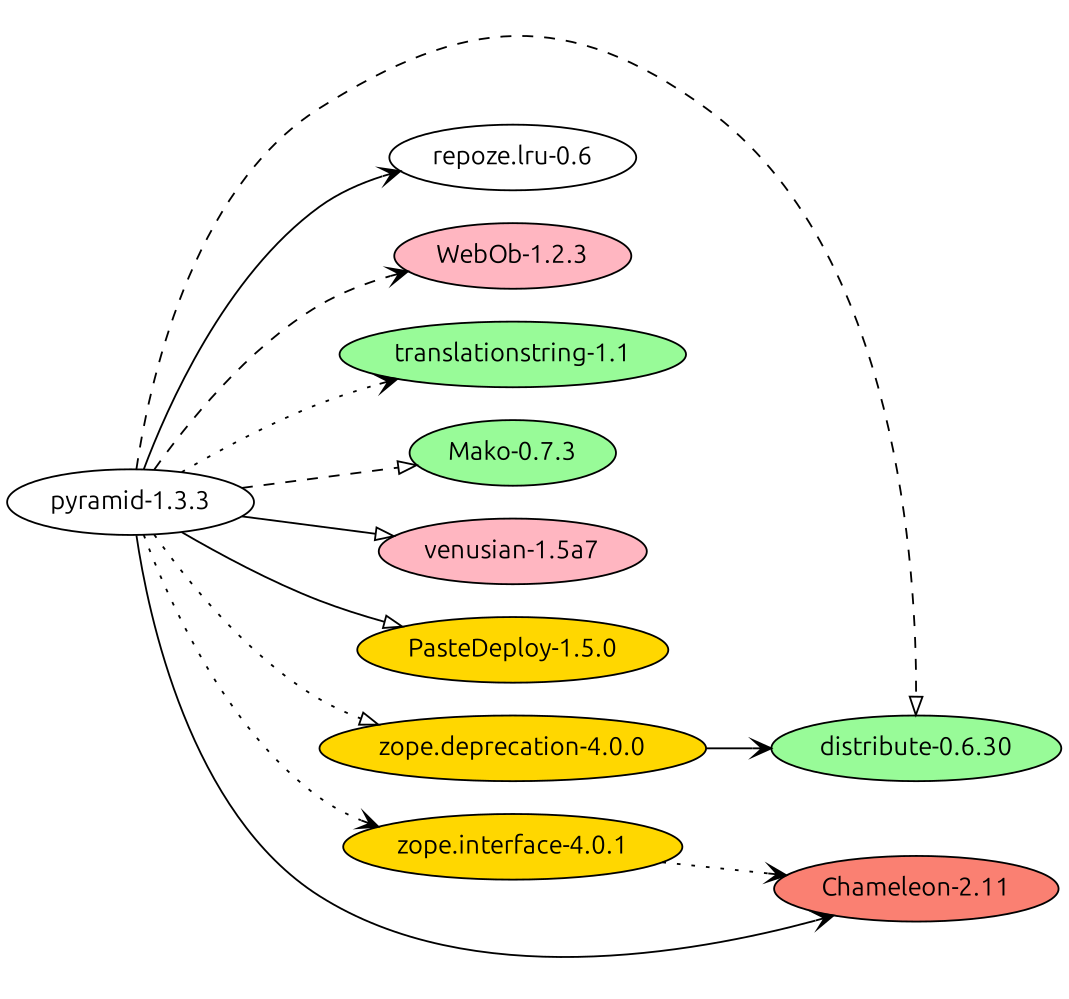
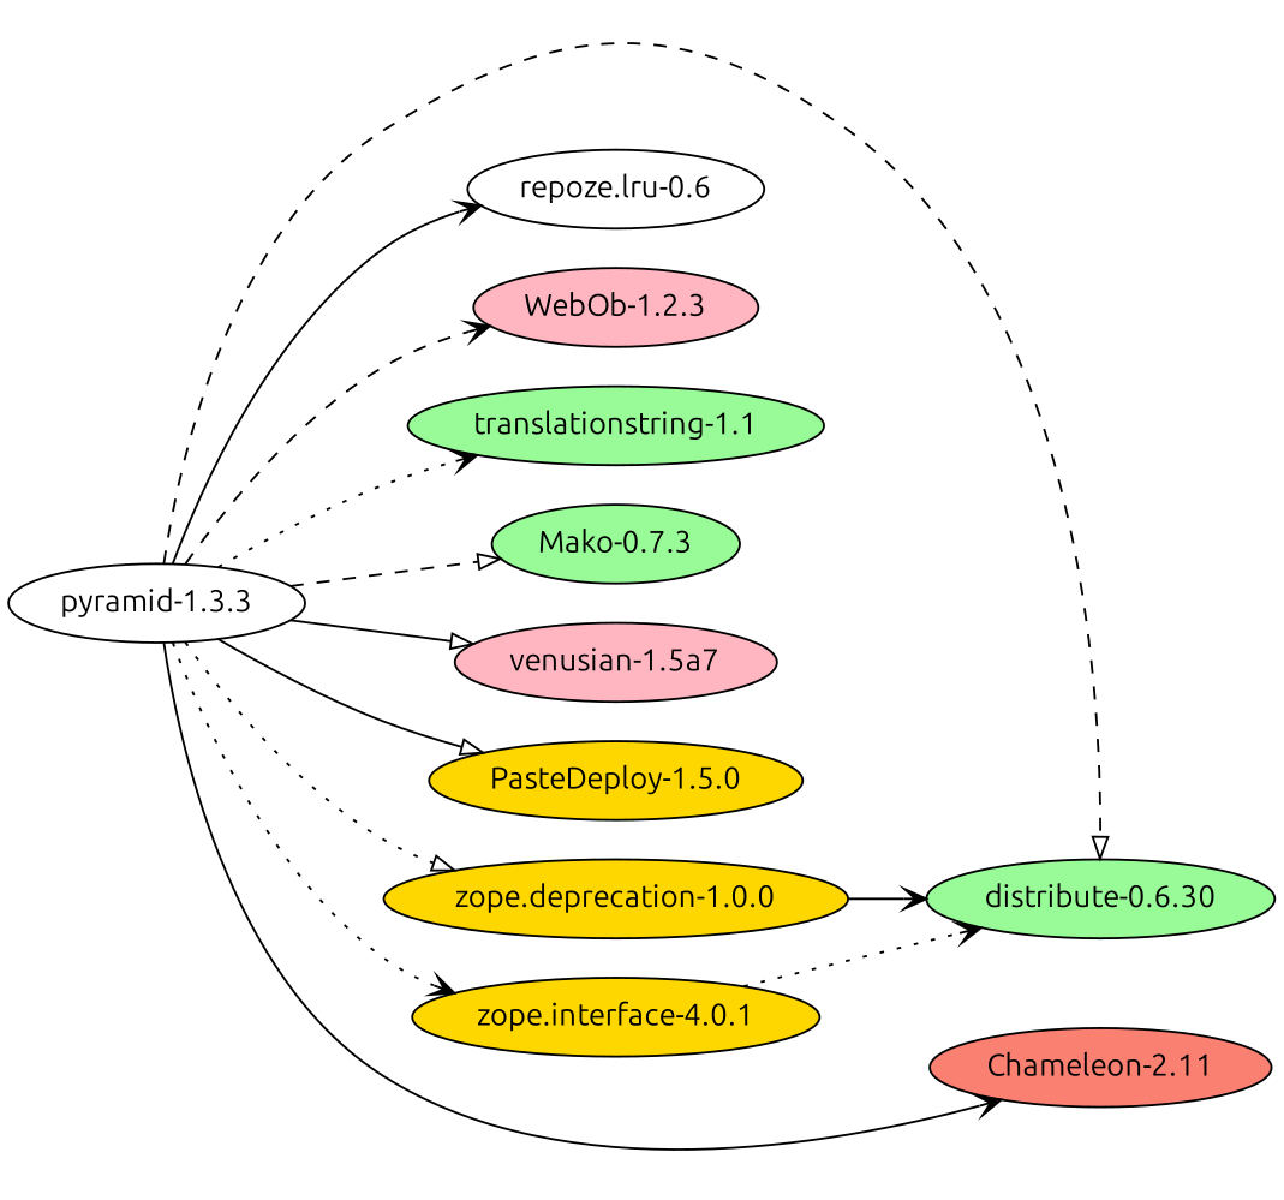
  strict digraph {
    fontname=Ubuntu
    rankdir=LR
    node [fillcolor=palegreen fontname=Ubuntu style=filled]
    edge [arrowhead=vee fontname=Ubuntu style=solid]
    "distribute-0.6.30"
    "pyramid-1.3.3" [fillcolor=white]
    "repoze.lru-0.6" [fillcolor=white]
    "WebOb-1.2.3" [fillcolor=lightpink]
    "translationstring-1.1"
    "Mako-0.7.3"
    n7 [fillcolor=lightpink label="venusian-1.5a7"]
    "PasteDeploy-1.5.0" [fillcolor=gold]
    "zope.interface-4.0.1" [fillcolor=gold]
    "Chameleon-2.11" [fillcolor=salmon]
-   "zope.deprecation-4.0.0" [fillcolor=gold]
+   "zope.deprecation-4.0.0" [fillcolor=gold label="zope.deprecation-1.0.0"]
    "pyramid-1.3.3" -> "distribute-0.6.30" [arrowhead=onormal style=dashed]
    "pyramid-1.3.3" -> "repoze.lru-0.6"
    "pyramid-1.3.3" -> "WebOb-1.2.3" [style=dashed]
    "pyramid-1.3.3" -> "translationstring-1.1" [style=dotted]
    "pyramid-1.3.3" -> "Mako-0.7.3" [arrowhead=onormal style=dashed]
    "pyramid-1.3.3" -> n7 [arrowhead=onormal]
    "pyramid-1.3.3" -> "PasteDeploy-1.5.0" [arrowhead=onormal]
    "pyramid-1.3.3" -> "zope.interface-4.0.1" [style=dotted]
    "pyramid-1.3.3" -> "Chameleon-2.11"
    "pyramid-1.3.3" -> "zope.deprecation-4.0.0" [arrowhead=onormal style=dotted]
-   "zope.interface-4.0.1" -> "Chameleon-2.11" [style=dotted]
+   "zope.interface-4.0.1" -> "distribute-0.6.30" [style=dotted]
    "zope.deprecation-4.0.0" -> "distribute-0.6.30"
  }
